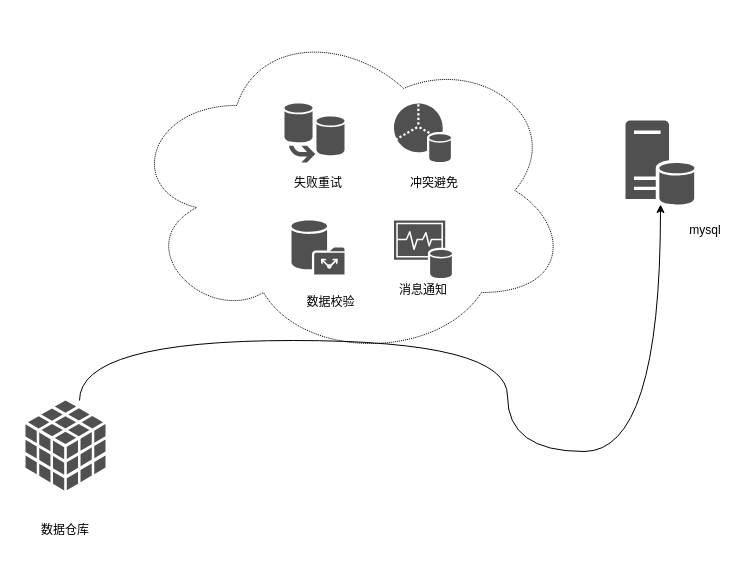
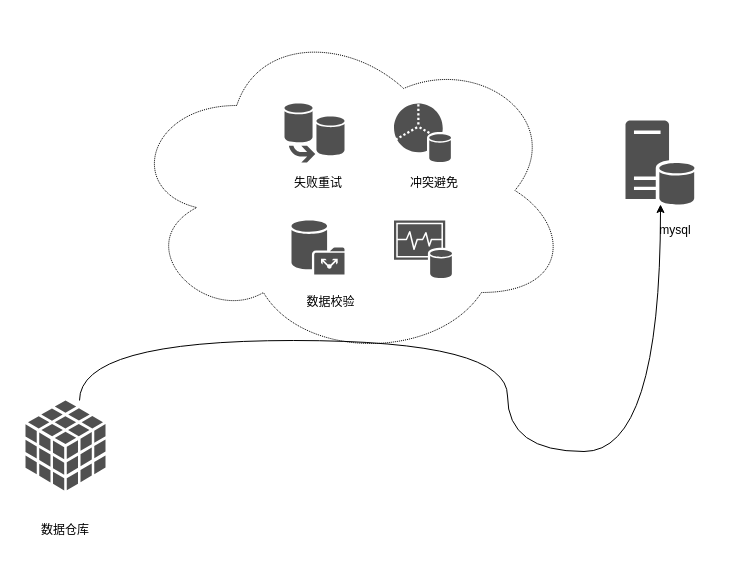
  <mxCell id="0" />
  <mxCell id="1" parent="0" />
  <mxCell id="2" value="" style="ellipse;shape=cloud;whiteSpace=wrap;html=1;dashed=1;dashPattern=1 1;strokeColor=#000000;strokeWidth=1;fillColor=#ffffff;gradientColor=none;" vertex="1" parent="1"><mxGeometry x="125" y="20" width="445" height="340" as="geometry" /></mxCell>
  <mxCell id="3" value="" style="pointerEvents=1;shadow=0;dashed=0;html=1;strokeColor=none;fillColor=#505050;labelPosition=center;verticalLabelPosition=bottom;verticalAlign=top;outlineConnect=0;align=center;shape=mxgraph.office.servers.database_server;" vertex="1" parent="1"><mxGeometry x="625" y="120" width="70" height="84" as="geometry" /></mxCell>
  <mxCell id="4" style="edgeStyle=orthogonalEdgeStyle;rounded=0;orthogonalLoop=1;jettySize=auto;html=1;curved=1;" edge="1" parent="1" source="5" target="3"><mxGeometry relative="1" as="geometry"><Array as="points"><mxPoint x="79" y="340" /><mxPoint x="507" y="340" /><mxPoint x="507" y="451" /><mxPoint x="660" y="451" /></Array></mxGeometry></mxCell>
  <mxCell id="5" value="" style="shadow=0;dashed=0;html=1;strokeColor=none;fillColor=#505050;labelPosition=center;verticalLabelPosition=bottom;verticalAlign=top;outlineConnect=0;align=center;shape=mxgraph.office.databases.database_cube;" vertex="1" parent="1"><mxGeometry x="25" y="400" width="80" height="90" as="geometry" /></mxCell>
  <mxCell id="6" value="数据仓库" style="text;html=1;strokeColor=none;fillColor=none;align=center;verticalAlign=middle;whiteSpace=wrap;rounded=0;" vertex="1" parent="1"><mxGeometry x="20" y="520" width="90" height="20" as="geometry" /></mxCell>
- <mxCell id="7" value="mysql" style="text;html=1;strokeColor=none;fillColor=none;align=center;verticalAlign=middle;whiteSpace=wrap;rounded=0;" vertex="1" parent="1"><mxGeometry x="685" y="220" width="40" height="20" as="geometry" /></mxCell>
+ <mxCell id="7" value="mysql" style="text;html=1;strokeColor=none;fillColor=none;align=center;verticalAlign=middle;whiteSpace=wrap;rounded=0;" vertex="1" parent="1"><mxGeometry x="655" y="220" width="40" height="20" as="geometry" /></mxCell>
  <mxCell id="8" value="" style="shadow=0;dashed=0;html=1;strokeColor=none;fillColor=#505050;labelPosition=center;verticalLabelPosition=bottom;verticalAlign=top;outlineConnect=0;align=center;shape=mxgraph.office.databases.monitoring_store;" vertex="1" parent="1"><mxGeometry x="393.5" y="220" width="58" height="58" as="geometry" /></mxCell>
  <mxCell id="9" value="" style="shadow=0;dashed=0;html=1;strokeColor=none;fillColor=#505050;labelPosition=center;verticalLabelPosition=bottom;verticalAlign=top;outlineConnect=0;align=center;shape=mxgraph.office.databases.database_public_folder;" vertex="1" parent="1"><mxGeometry x="291" y="220" width="53" height="54" as="geometry" /></mxCell>
  <mxCell id="10" value="数据校验" style="text;html=1;strokeColor=none;fillColor=none;align=center;verticalAlign=middle;whiteSpace=wrap;rounded=0;" vertex="1" parent="1"><mxGeometry x="291.5" y="292" width="77" height="20" as="geometry" /></mxCell>
- <mxCell id="11" value="消息通知" style="text;html=1;strokeColor=none;fillColor=none;align=center;verticalAlign=middle;whiteSpace=wrap;rounded=0;" vertex="1" parent="1"><mxGeometry x="377.5" y="280" width="90" height="20" as="geometry" /></mxCell>
  <mxCell id="12" value="" style="group" vertex="1" connectable="0" parent="1"><mxGeometry x="257.5" y="90" width="120" height="110" as="geometry" /></mxCell>
  <mxCell id="13" value="失败重试" style="text;html=1;strokeColor=none;fillColor=none;align=center;verticalAlign=middle;whiteSpace=wrap;rounded=0;" vertex="1" parent="12"><mxGeometry y="63" width="120" height="60" as="geometry" /></mxCell>
  <mxCell id="14" value="" style="shadow=0;dashed=0;html=1;strokeColor=none;fillColor=#505050;labelPosition=center;verticalLabelPosition=bottom;verticalAlign=top;outlineConnect=0;align=center;shape=mxgraph.office.databases.database_mirror;" vertex="1" parent="12"><mxGeometry x="26.5" y="13" width="60" height="59" as="geometry" /></mxCell>
  <mxCell id="15" value="" style="group" vertex="1" connectable="0" parent="1"><mxGeometry x="433.5" y="140" width="80" height="87" as="geometry" /></mxCell>
  <mxCell id="16" value="" style="group" vertex="1" connectable="0" parent="15"><mxGeometry x="-40" y="20" width="80" height="20" as="geometry" /></mxCell>
  <mxCell id="17" value="冲突避免" style="text;html=1;strokeColor=none;fillColor=none;align=center;verticalAlign=middle;whiteSpace=wrap;rounded=0;" vertex="1" parent="16"><mxGeometry y="13" width="80" height="20" as="geometry" /></mxCell>
  <mxCell id="18" value="" style="shadow=0;dashed=0;html=1;strokeColor=none;fillColor=#505050;labelPosition=center;verticalLabelPosition=bottom;verticalAlign=top;outlineConnect=0;align=center;shape=mxgraph.office.databases.database_partition_3;" vertex="1" parent="1"><mxGeometry x="393.5" y="103" width="57" height="59" as="geometry" /></mxCell>
